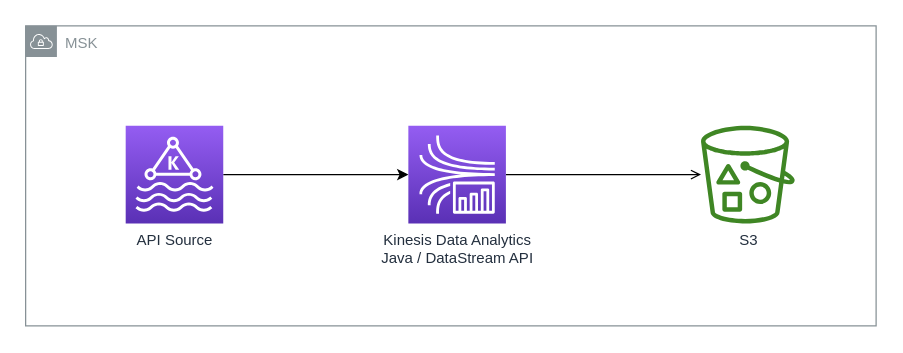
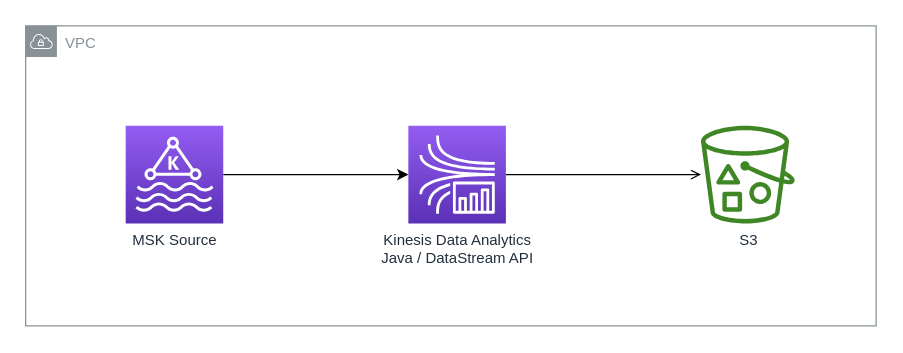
  <mxCell id="0" />
  <mxCell id="1" parent="0" />
- <mxCell id="2" value="MSK" style="sketch=0;outlineConnect=0;gradientColor=none;html=1;whiteSpace=wrap;fontSize=12;fontStyle=0;shape=mxgraph.aws4.group;grIcon=mxgraph.aws4.group_vpc;strokeColor=#879196;fillColor=none;verticalAlign=top;align=left;spacingLeft=30;fontColor=#879196;dashed=0;" vertex="1" parent="1"><mxGeometry x="20" y="20" width="680" height="240" as="geometry" /></mxCell>
+ <mxCell id="2" value="VPC" style="sketch=0;outlineConnect=0;gradientColor=none;html=1;whiteSpace=wrap;fontSize=12;fontStyle=0;shape=mxgraph.aws4.group;grIcon=mxgraph.aws4.group_vpc;strokeColor=#879196;fillColor=none;verticalAlign=top;align=left;spacingLeft=30;fontColor=#879196;dashed=0;" vertex="1" parent="1"><mxGeometry x="20" y="20" width="680" height="240" as="geometry" /></mxCell>
  <mxCell id="3" style="edgeStyle=orthogonalEdgeStyle;rounded=0;orthogonalLoop=1;jettySize=auto;html=1;exitX=1;exitY=0.5;exitDx=0;exitDy=0;exitPerimeter=0;endArrow=open;" edge="1" parent="1" source="4" target="7"><mxGeometry relative="1" as="geometry" /></mxCell>
  <mxCell id="4" value="Kinesis Data Analytics&lt;br&gt;Java / DataStream API" style="sketch=0;points=[[0,0,0],[0.25,0,0],[0.5,0,0],[0.75,0,0],[1,0,0],[0,1,0],[0.25,1,0],[0.5,1,0],[0.75,1,0],[1,1,0],[0,0.25,0],[0,0.5,0],[0,0.75,0],[1,0.25,0],[1,0.5,0],[1,0.75,0]];outlineConnect=0;fontColor=#232F3E;gradientColor=#945DF2;gradientDirection=north;fillColor=#5A30B5;strokeColor=#ffffff;dashed=0;verticalLabelPosition=bottom;verticalAlign=top;align=center;html=1;fontSize=12;fontStyle=0;aspect=fixed;shape=mxgraph.aws4.resourceIcon;resIcon=mxgraph.aws4.kinesis_data_analytics;" vertex="1" parent="1"><mxGeometry x="326" y="100" width="78" height="78" as="geometry" /></mxCell>
  <mxCell id="5" style="edgeStyle=orthogonalEdgeStyle;rounded=0;orthogonalLoop=1;jettySize=auto;html=1;exitX=1;exitY=0.5;exitDx=0;exitDy=0;exitPerimeter=0;entryX=0;entryY=0.5;entryDx=0;entryDy=0;entryPerimeter=0;" edge="1" parent="1" source="6" target="4"><mxGeometry relative="1" as="geometry" /></mxCell>
- <mxCell id="6" value="API Source" style="sketch=0;points=[[0,0,0],[0.25,0,0],[0.5,0,0],[0.75,0,0],[1,0,0],[0,1,0],[0.25,1,0],[0.5,1,0],[0.75,1,0],[1,1,0],[0,0.25,0],[0,0.5,0],[0,0.75,0],[1,0.25,0],[1,0.5,0],[1,0.75,0]];outlineConnect=0;fontColor=#232F3E;gradientColor=#945DF2;gradientDirection=north;fillColor=#5A30B5;strokeColor=#ffffff;dashed=0;verticalLabelPosition=bottom;verticalAlign=top;align=center;html=1;fontSize=12;fontStyle=0;aspect=fixed;shape=mxgraph.aws4.resourceIcon;resIcon=mxgraph.aws4.managed_streaming_for_kafka;" vertex="1" parent="1"><mxGeometry x="100" y="100" width="78" height="78" as="geometry" /></mxCell>
+ <mxCell id="6" value="MSK Source" style="sketch=0;points=[[0,0,0],[0.25,0,0],[0.5,0,0],[0.75,0,0],[1,0,0],[0,1,0],[0.25,1,0],[0.5,1,0],[0.75,1,0],[1,1,0],[0,0.25,0],[0,0.5,0],[0,0.75,0],[1,0.25,0],[1,0.5,0],[1,0.75,0]];outlineConnect=0;fontColor=#232F3E;gradientColor=#945DF2;gradientDirection=north;fillColor=#5A30B5;strokeColor=#ffffff;dashed=0;verticalLabelPosition=bottom;verticalAlign=top;align=center;html=1;fontSize=12;fontStyle=0;aspect=fixed;shape=mxgraph.aws4.resourceIcon;resIcon=mxgraph.aws4.managed_streaming_for_kafka;" vertex="1" parent="1"><mxGeometry x="100" y="100" width="78" height="78" as="geometry" /></mxCell>
  <mxCell id="7" value="S3" style="sketch=0;outlineConnect=0;fontColor=#232F3E;gradientColor=none;fillColor=#3F8624;strokeColor=none;dashed=0;verticalLabelPosition=bottom;verticalAlign=top;align=center;html=1;fontSize=12;fontStyle=0;aspect=fixed;pointerEvents=1;shape=mxgraph.aws4.bucket_with_objects;" vertex="1" parent="1"><mxGeometry x="560" y="100" width="75" height="78" as="geometry" /></mxCell>
